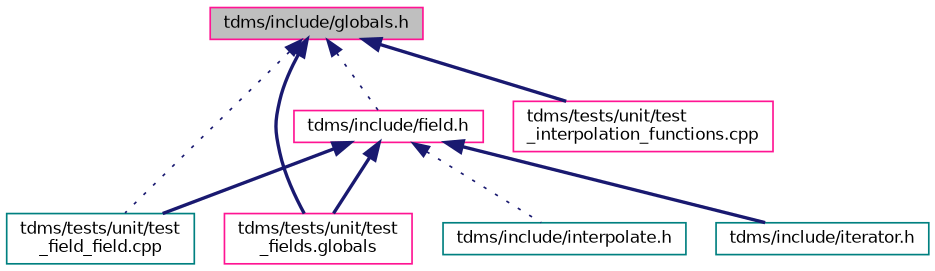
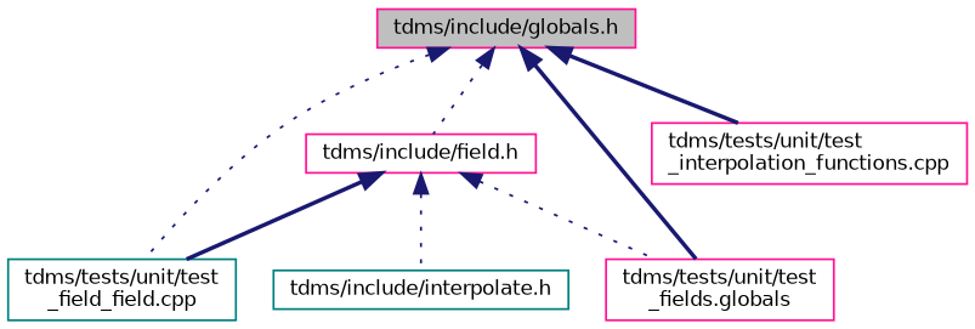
  digraph {
    node [color=deeppink fillcolor=white fontname=Helvetica fontsize=10 shape=record style=filled]
    edge [color=midnightblue dir=back fontname=Helvetica fontsize=10 labelfontname=Helvetica labelfontsize=10 style=bold]
    n1 [fillcolor=grey75 fontcolor=black height=0.2 label="tdms/include/globals.h" width=0.4]
    n2 [height=0.2 label="tdms/include/field.h" width=0.4]
    n3 [color=teal height=0.2 label="tdms/tests/unit/test\l_field_field.cpp" width=0.4]
    n4 [height=0.2 label="tdms/tests/unit/test\l_fields.globals" width=0.4]
    n5 [height=0.2 label="tdms/tests/unit/test\l_interpolation_functions.cpp" width=0.4]
    n6 [color=teal height=0.2 label="tdms/include/interpolate.h" width=0.4]
-   n7 [color=teal height=0.2 label="tdms/include/iterator.h" width=0.4]
    n1 -> n2 [style=dotted]
    n1 -> n3 [style=dotted]
    n1 -> n4
    n1 -> n5
    n2 -> n3
-   n2 -> n4
+   n2 -> n4 [style=dotted]
    n2 -> n6 [style=dotted]
-   n2 -> n7
  }
